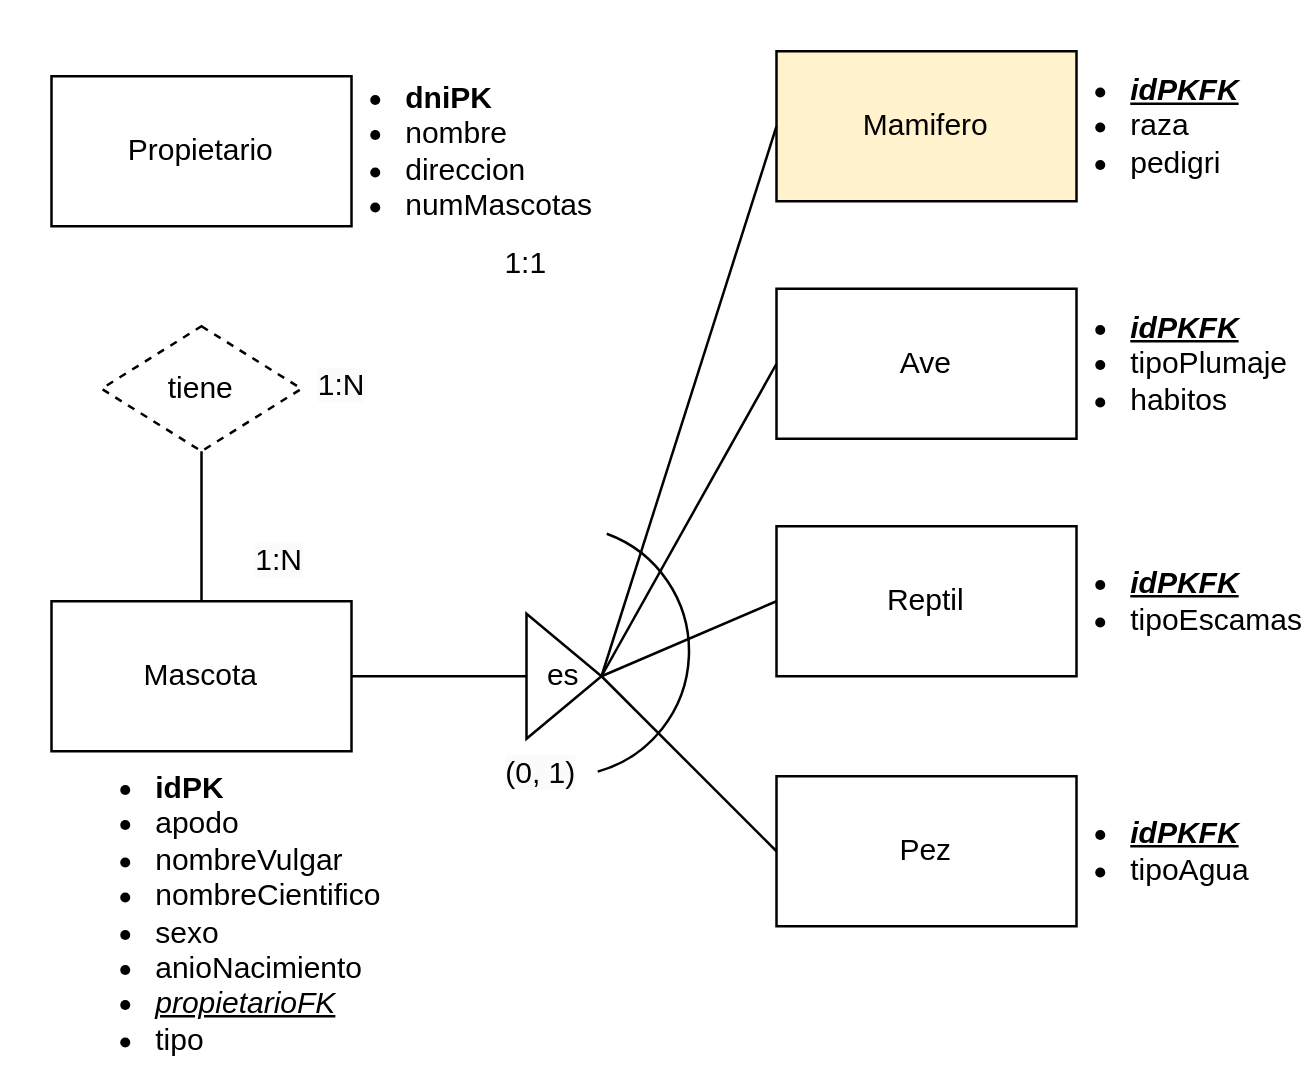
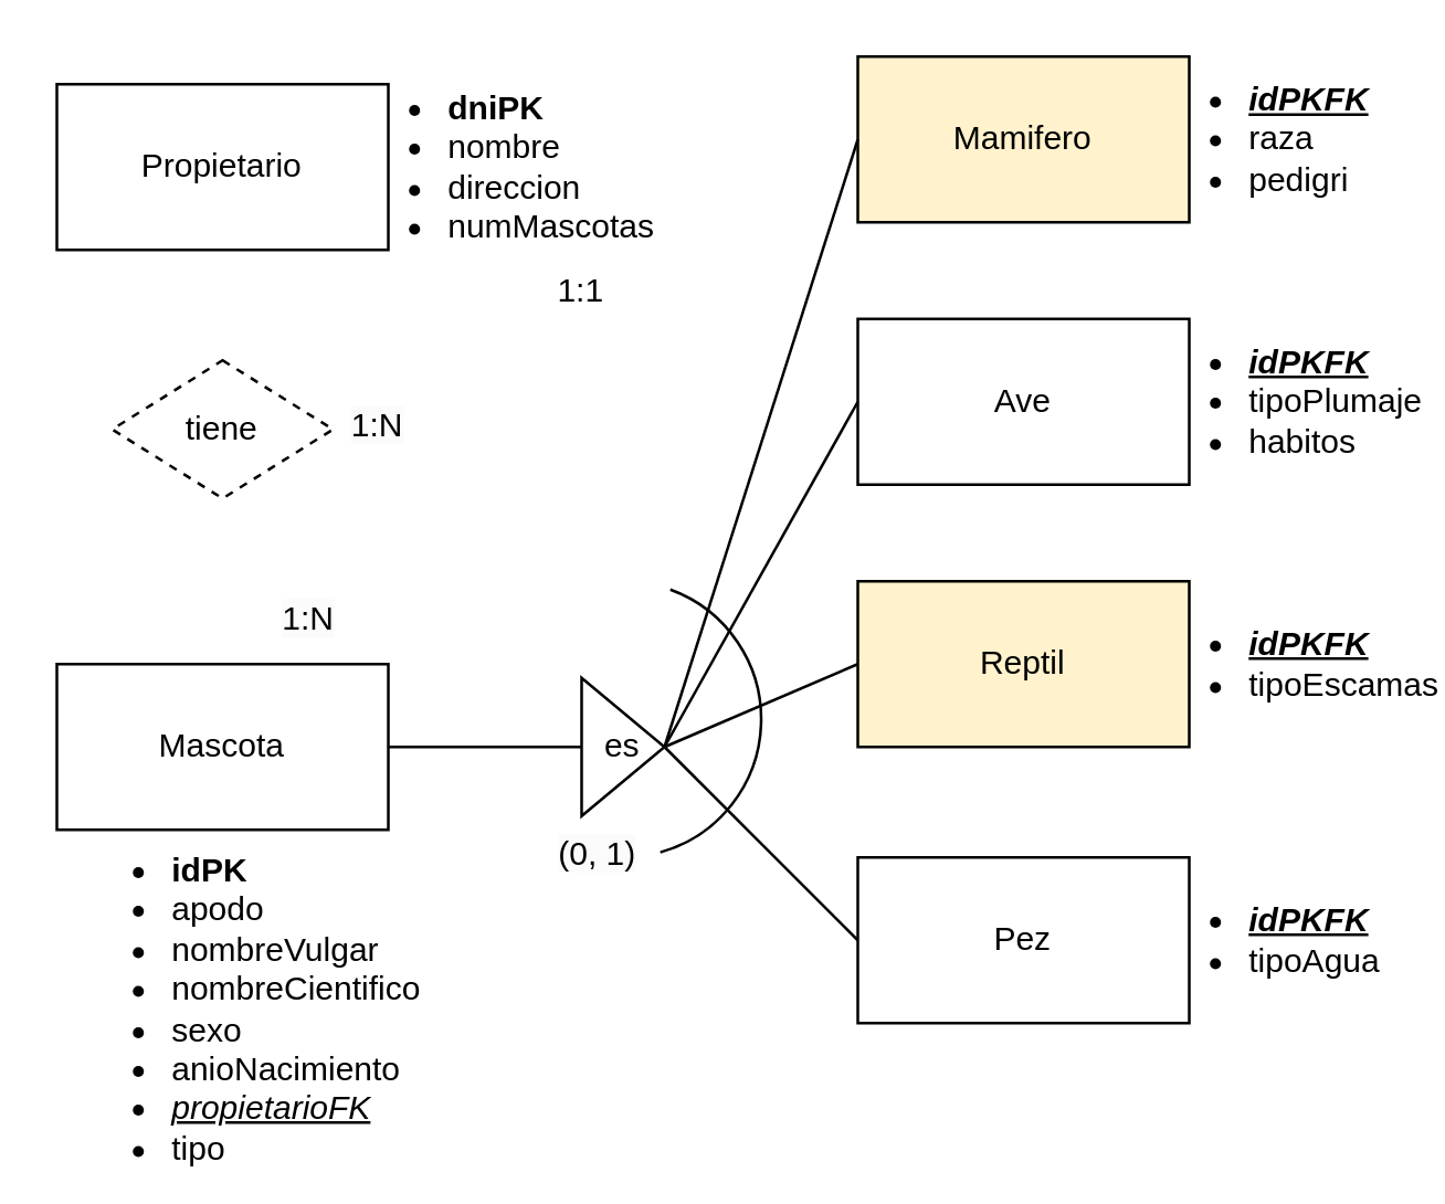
  <mxCell id="0" />
  <mxCell id="1" parent="0" />
  <mxCell id="2" value="Propietario" style="rounded=0;whiteSpace=wrap;html=1;" vertex="1" parent="1"><mxGeometry x="20" y="30" width="120" height="60" as="geometry" /></mxCell>
  <mxCell id="3" value="Mascota" style="rounded=0;whiteSpace=wrap;html=1;" vertex="1" parent="1"><mxGeometry x="20" y="240" width="120" height="60" as="geometry" /></mxCell>
  <mxCell id="4" value="es" style="triangle;whiteSpace=wrap;html=1;" vertex="1" parent="1"><mxGeometry x="210" y="245" width="30" height="50" as="geometry" /></mxCell>
  <mxCell id="5" value="Mamifero" style="rounded=0;whiteSpace=wrap;html=1;fillColor=#fff2cc;" vertex="1" parent="1"><mxGeometry x="310" y="20" width="120" height="60" as="geometry" /></mxCell>
  <mxCell id="6" value="Ave&lt;span style=&quot;color: rgba(0, 0, 0, 0); font-family: monospace; font-size: 0px; text-align: start; text-wrap: nowrap;&quot;&gt;%3CmxGraphModel%3E%3Croot%3E%3CmxCell%20id%3D%220%22%2F%3E%3CmxCell%20id%3D%221%22%20parent%3D%220%22%2F%3E%3CmxCell%20id%3D%222%22%20value%3D%22Propietario%22%20style%3D%22rounded%3D0%3BwhiteSpace%3Dwrap%3Bhtml%3D1%3B%22%20vertex%3D%221%22%20parent%3D%221%22%3E%3CmxGeometry%20x%3D%2280%22%20y%3D%22140%22%20width%3D%22120%22%20height%3D%2260%22%20as%3D%22geometry%22%2F%3E%3C%2FmxCell%3E%3C%2Froot%3E%3C%2FmxGraphModel%3E&lt;/span&gt;" style="rounded=0;whiteSpace=wrap;html=1;" vertex="1" parent="1"><mxGeometry x="310" y="115" width="120" height="60" as="geometry" /></mxCell>
- <mxCell id="7" value="Reptil" style="rounded=0;whiteSpace=wrap;html=1;" vertex="1" parent="1"><mxGeometry x="310" y="210" width="120" height="60" as="geometry" /></mxCell>
+ <mxCell id="7" value="Reptil" style="rounded=0;whiteSpace=wrap;html=1;fillColor=#fff2cc;" vertex="1" parent="1"><mxGeometry x="310" y="210" width="120" height="60" as="geometry" /></mxCell>
  <mxCell id="8" value="Pez" style="rounded=0;whiteSpace=wrap;html=1;" vertex="1" parent="1"><mxGeometry x="310" y="310" width="120" height="60" as="geometry" /></mxCell>
  <mxCell id="9" value="tiene" style="rhombus;whiteSpace=wrap;html=1;dashed=1;" vertex="1" parent="1"><mxGeometry x="40" y="130" width="80" height="50" as="geometry" /></mxCell>
  <mxCell id="10" value="&lt;ul&gt;&lt;li&gt;&lt;b&gt;dniPK&lt;/b&gt;&lt;/li&gt;&lt;li&gt;nombre&lt;/li&gt;&lt;li&gt;direccion&lt;/li&gt;&lt;li&gt;numMascotas&lt;/li&gt;&lt;/ul&gt;" style="text;html=1;align=left;verticalAlign=middle;whiteSpace=wrap;rounded=0;" vertex="1" parent="1"><mxGeometry x="120" y="45" width="60" height="30" as="geometry" /></mxCell>
  <mxCell id="11" value="&lt;ul&gt;&lt;li&gt;&lt;b&gt;&lt;i&gt;&lt;u&gt;idPKFK&lt;/u&gt;&lt;/i&gt;&lt;/b&gt;&lt;/li&gt;&lt;li&gt;raza&lt;/li&gt;&lt;li&gt;pedigri&lt;/li&gt;&lt;/ul&gt;" style="text;html=1;align=left;verticalAlign=middle;whiteSpace=wrap;rounded=0;" vertex="1" parent="1"><mxGeometry x="410" y="35" width="60" height="30" as="geometry" /></mxCell>
  <mxCell id="12" value="&lt;ul&gt;&lt;li&gt;&lt;b&gt;&lt;i&gt;&lt;u&gt;idPKFK&lt;/u&gt;&lt;/i&gt;&lt;/b&gt;&lt;/li&gt;&lt;li&gt;tipoPlumaje&lt;/li&gt;&lt;li&gt;habitos&lt;/li&gt;&lt;/ul&gt;" style="text;html=1;align=left;verticalAlign=middle;whiteSpace=wrap;rounded=0;" vertex="1" parent="1"><mxGeometry x="410" y="130" width="60" height="30" as="geometry" /></mxCell>
  <mxCell id="13" value="&lt;ul&gt;&lt;li&gt;&lt;b&gt;&lt;i&gt;&lt;u&gt;idPKFK&lt;/u&gt;&lt;/i&gt;&lt;/b&gt;&lt;/li&gt;&lt;li&gt;tipoEscamas&lt;/li&gt;&lt;/ul&gt;" style="text;html=1;align=left;verticalAlign=middle;whiteSpace=wrap;rounded=0;" vertex="1" parent="1"><mxGeometry x="410" y="225" width="60" height="30" as="geometry" /></mxCell>
  <mxCell id="14" value="&lt;ul&gt;&lt;li&gt;&lt;b&gt;&lt;i&gt;&lt;u&gt;idPKFK&lt;/u&gt;&lt;/i&gt;&lt;/b&gt;&lt;/li&gt;&lt;li&gt;tipoAgua&lt;/li&gt;&lt;/ul&gt;" style="text;html=1;align=left;verticalAlign=middle;whiteSpace=wrap;rounded=0;" vertex="1" parent="1"><mxGeometry x="410" y="325" width="60" height="30" as="geometry" /></mxCell>
  <mxCell id="15" value="&lt;ul&gt;&lt;li&gt;&lt;b&gt;idPK&lt;/b&gt;&lt;/li&gt;&lt;li&gt;apodo&lt;/li&gt;&lt;li&gt;nombreVulgar&lt;/li&gt;&lt;li&gt;nombreCientifico&lt;/li&gt;&lt;li&gt;sexo&lt;/li&gt;&lt;li&gt;anioNacimiento&lt;/li&gt;&lt;li&gt;&lt;u&gt;&lt;i&gt;propietarioFK&lt;/i&gt;&lt;/u&gt;&lt;/li&gt;&lt;li&gt;tipo&lt;/li&gt;&lt;/ul&gt;" style="text;html=1;align=left;verticalAlign=middle;whiteSpace=wrap;rounded=0;" vertex="1" parent="1"><mxGeometry x="20" y="350" width="60" height="30" as="geometry" /></mxCell>
- <mxCell id="16" value="" style="endArrow=none;html=1;rounded=0;entryX=0.5;entryY=1;entryDx=0;entryDy=0;exitX=0.5;exitY=0;exitDx=0;exitDy=0;" edge="1" parent="1" source="3" target="9"><mxGeometry width="50" height="50" relative="1" as="geometry"><mxPoint x="90" y="140" as="sourcePoint" /><mxPoint x="90" y="100" as="targetPoint" /></mxGeometry></mxCell>
  <mxCell id="17" value="" style="endArrow=none;html=1;rounded=0;entryX=0;entryY=0.5;entryDx=0;entryDy=0;exitX=1;exitY=0.5;exitDx=0;exitDy=0;" edge="1" parent="1" source="3" target="4"><mxGeometry width="50" height="50" relative="1" as="geometry"><mxPoint x="90" y="250" as="sourcePoint" /><mxPoint x="90" y="190" as="targetPoint" /></mxGeometry></mxCell>
  <mxCell id="18" value="" style="endArrow=none;html=1;rounded=0;entryX=0;entryY=0.5;entryDx=0;entryDy=0;exitX=1;exitY=0.5;exitDx=0;exitDy=0;" edge="1" parent="1" source="4" target="5"><mxGeometry width="50" height="50" relative="1" as="geometry"><mxPoint x="150" y="280" as="sourcePoint" /><mxPoint x="220" y="280" as="targetPoint" /></mxGeometry></mxCell>
  <mxCell id="19" value="" style="endArrow=none;html=1;rounded=0;entryX=0;entryY=0.5;entryDx=0;entryDy=0;exitX=1;exitY=0.5;exitDx=0;exitDy=0;" edge="1" parent="1" source="4" target="6"><mxGeometry width="50" height="50" relative="1" as="geometry"><mxPoint x="250" y="280" as="sourcePoint" /><mxPoint x="320" y="60" as="targetPoint" /></mxGeometry></mxCell>
  <mxCell id="20" value="" style="endArrow=none;html=1;rounded=0;entryX=0;entryY=0.5;entryDx=0;entryDy=0;exitX=1;exitY=0.5;exitDx=0;exitDy=0;" edge="1" parent="1" source="4" target="7"><mxGeometry width="50" height="50" relative="1" as="geometry"><mxPoint x="250" y="280" as="sourcePoint" /><mxPoint x="320" y="155" as="targetPoint" /></mxGeometry></mxCell>
  <mxCell id="21" value="" style="endArrow=none;html=1;rounded=0;entryX=0;entryY=0.5;entryDx=0;entryDy=0;exitX=1;exitY=0.5;exitDx=0;exitDy=0;" edge="1" parent="1" source="4" target="8"><mxGeometry width="50" height="50" relative="1" as="geometry"><mxPoint x="250" y="280" as="sourcePoint" /><mxPoint x="320" y="250" as="targetPoint" /></mxGeometry></mxCell>
  <mxCell id="22" value="" style="verticalLabelPosition=bottom;verticalAlign=top;html=1;shape=mxgraph.basic.arc;startAngle=0.3;endAngle=0.701;rotation=-88;" vertex="1" parent="1"><mxGeometry x="175" y="210" width="100" height="100" as="geometry" /></mxCell>
  <mxCell id="23" value="1:1" style="text;html=1;align=center;verticalAlign=middle;whiteSpace=wrap;rounded=0;" vertex="1" parent="1"><mxGeometry x="180" y="90" width="60" height="30" as="geometry" /></mxCell>
  <mxCell id="24" value="&lt;span style=&quot;color: rgb(0, 0, 0); font-family: Helvetica; font-size: 12px; font-style: normal; font-variant-ligatures: normal; font-variant-caps: normal; font-weight: 400; letter-spacing: normal; orphans: 2; text-align: center; text-indent: 0px; text-transform: none; widows: 2; word-spacing: 0px; -webkit-text-stroke-width: 0px; white-space: normal; background-color: rgb(251, 251, 251); text-decoration-thickness: initial; text-decoration-style: initial; text-decoration-color: initial; display: inline !important; float: none;&quot;&gt;1:N&lt;/span&gt;" style="text;whiteSpace=wrap;html=1;" vertex="1" parent="1"><mxGeometry x="100" y="210" width="50" height="40" as="geometry" /></mxCell>
  <mxCell id="25" value="&lt;span style=&quot;color: rgb(0, 0, 0); font-family: Helvetica; font-size: 12px; font-style: normal; font-variant-ligatures: normal; font-variant-caps: normal; font-weight: 400; letter-spacing: normal; orphans: 2; text-align: center; text-indent: 0px; text-transform: none; widows: 2; word-spacing: 0px; -webkit-text-stroke-width: 0px; white-space: normal; background-color: rgb(251, 251, 251); text-decoration-thickness: initial; text-decoration-style: initial; text-decoration-color: initial; display: inline !important; float: none;&quot;&gt;1:N&lt;/span&gt;" style="text;whiteSpace=wrap;html=1;" vertex="1" parent="1"><mxGeometry x="125" y="140" width="50" height="40" as="geometry" /></mxCell>
  <mxCell id="26" value="&lt;span style=&quot;color: rgb(0, 0, 0); font-family: Helvetica; font-size: 12px; font-style: normal; font-variant-ligatures: normal; font-variant-caps: normal; font-weight: 400; letter-spacing: normal; orphans: 2; text-align: center; text-indent: 0px; text-transform: none; widows: 2; word-spacing: 0px; -webkit-text-stroke-width: 0px; white-space: normal; background-color: rgb(251, 251, 251); text-decoration-thickness: initial; text-decoration-style: initial; text-decoration-color: initial; display: inline !important; float: none;&quot;&gt;(0, 1)&lt;/span&gt;" style="text;whiteSpace=wrap;html=1;" vertex="1" parent="1"><mxGeometry x="200" y="295" width="50" height="40" as="geometry" /></mxCell>
